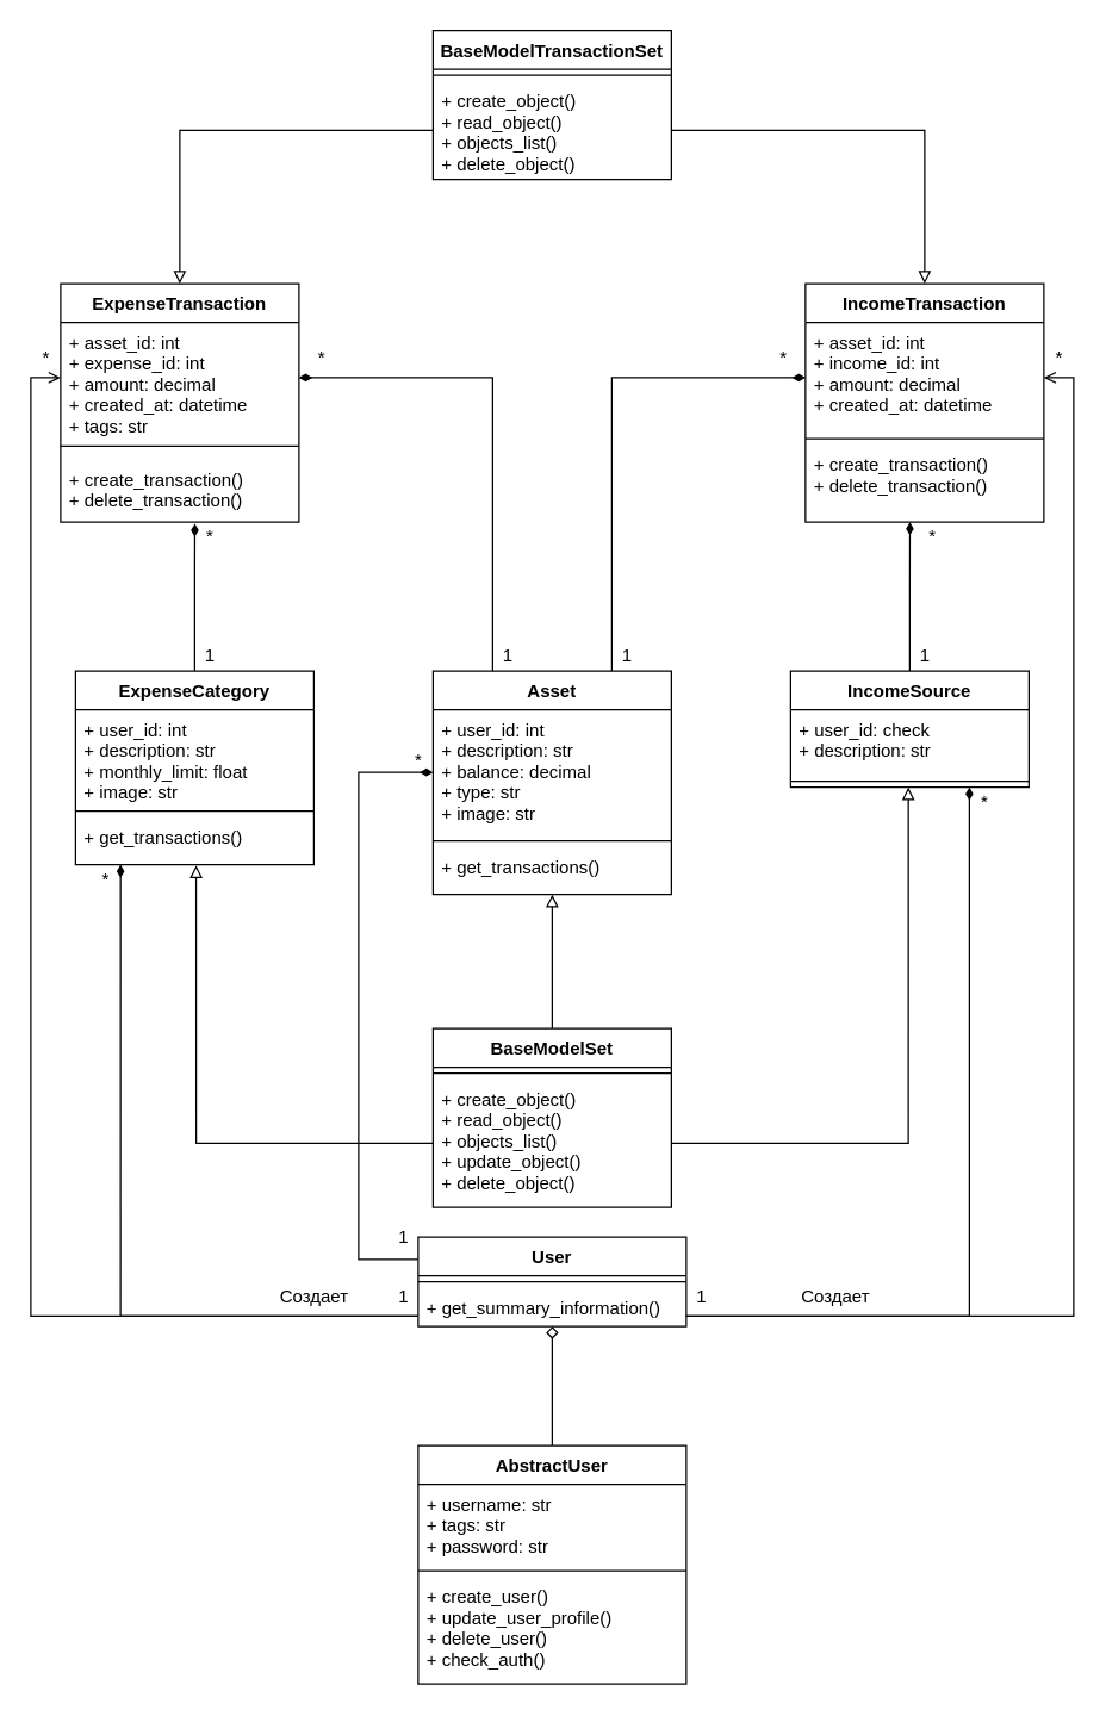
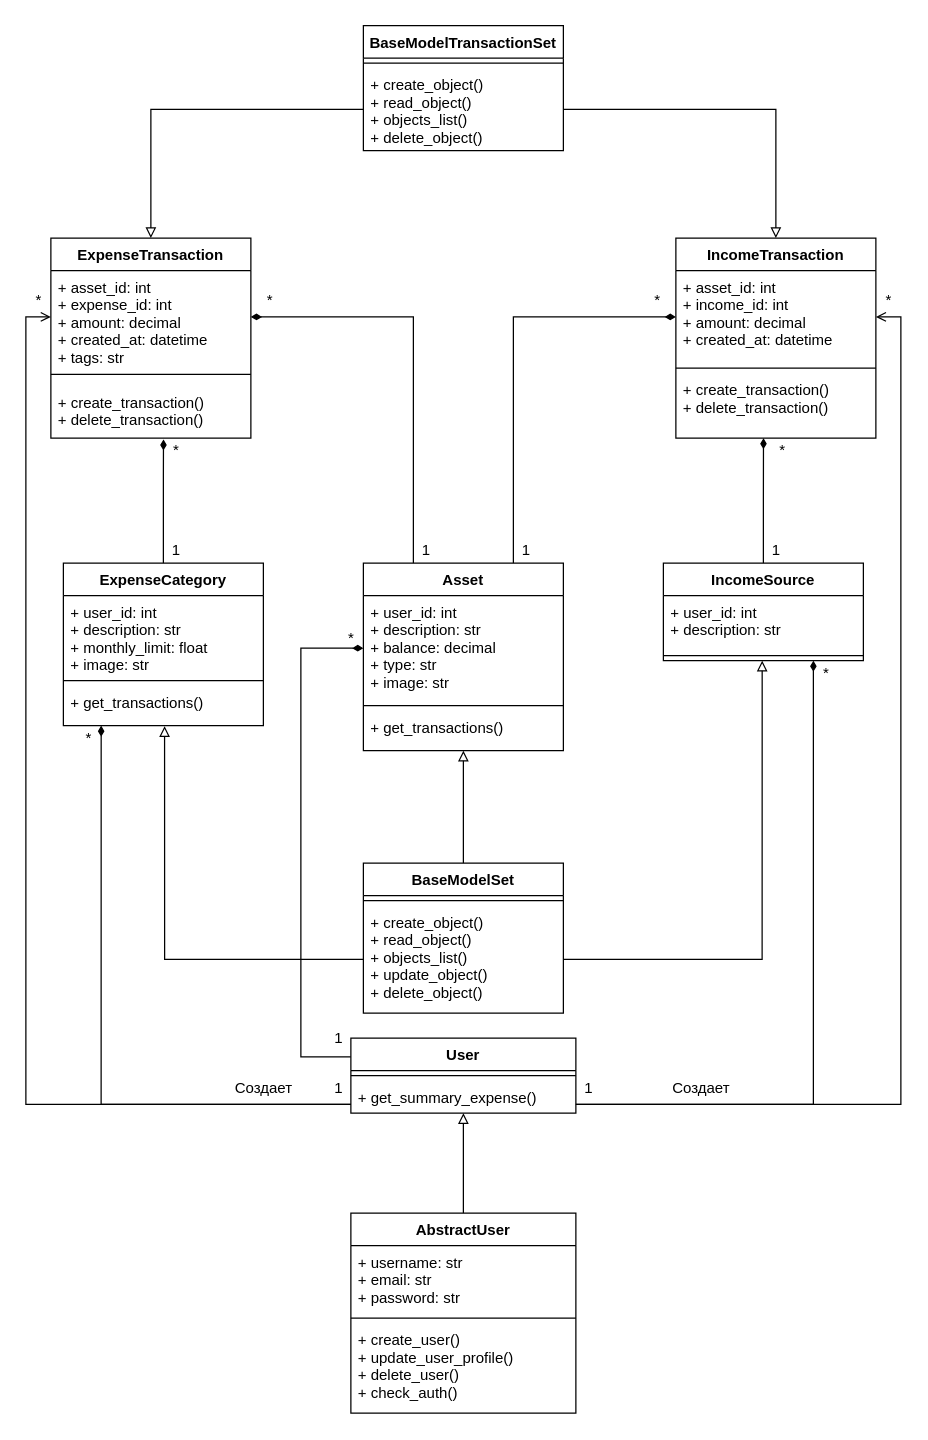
  <mxCell id="0" />
  <mxCell id="1" parent="0" />
  <mxCell id="2" value="IncomeTransaction" style="swimlane;fontStyle=1;align=center;verticalAlign=top;childLayout=stackLayout;horizontal=1;startSize=26;horizontalStack=0;resizeParent=1;resizeParentMax=0;resizeLast=0;collapsible=1;marginBottom=0;" vertex="1" parent="1"><mxGeometry x="540" y="190" width="160" height="160" as="geometry" /></mxCell>
  <mxCell id="3" value="+ asset_id: int&#10;+ income_id: int&#10;+ amount: decimal&#10;+ created_at: datetime&#10;&#10;&#10;" style="text;strokeColor=none;fillColor=none;align=left;verticalAlign=top;spacingLeft=4;spacingRight=4;overflow=hidden;rotatable=0;points=[[0,0.5],[1,0.5]];portConstraint=eastwest;" vertex="1" parent="2"><mxGeometry y="26" width="160" height="74" as="geometry" /></mxCell>
  <mxCell id="4" value="" style="line;strokeWidth=1;fillColor=none;align=left;verticalAlign=middle;spacingTop=-1;spacingLeft=3;spacingRight=3;rotatable=0;labelPosition=right;points=[];portConstraint=eastwest;" vertex="1" parent="2"><mxGeometry y="100" width="160" height="8" as="geometry" /></mxCell>
  <mxCell id="5" value="+ create_transaction()&#10;+ delete_transaction()&#10;&#10;&#10;" style="text;strokeColor=none;fillColor=none;align=left;verticalAlign=top;spacingLeft=4;spacingRight=4;overflow=hidden;rotatable=0;points=[[0,0.5],[1,0.5]];portConstraint=eastwest;" vertex="1" parent="2"><mxGeometry y="108" width="160" height="52" as="geometry" /></mxCell>
  <mxCell id="6" value="ExpenseTransaction" style="swimlane;fontStyle=1;align=center;verticalAlign=top;childLayout=stackLayout;horizontal=1;startSize=26;horizontalStack=0;resizeParent=1;resizeParentMax=0;resizeLast=0;collapsible=1;marginBottom=0;" vertex="1" parent="1"><mxGeometry x="40" y="190" width="160" height="160" as="geometry" /></mxCell>
  <mxCell id="7" value="+ asset_id: int&#10;+ expense_id: int&#10;+ amount: decimal&#10;+ created_at: datetime&#10;+ tags: str&#10;" style="text;strokeColor=none;fillColor=none;align=left;verticalAlign=top;spacingLeft=4;spacingRight=4;overflow=hidden;rotatable=0;points=[[0,0.5],[1,0.5]];portConstraint=eastwest;" vertex="1" parent="6"><mxGeometry y="26" width="160" height="74" as="geometry" /></mxCell>
  <mxCell id="8" value="" style="line;strokeWidth=1;fillColor=none;align=left;verticalAlign=middle;spacingTop=-1;spacingLeft=3;spacingRight=3;rotatable=0;labelPosition=right;points=[];portConstraint=eastwest;" vertex="1" parent="6"><mxGeometry y="100" width="160" height="18" as="geometry" /></mxCell>
  <mxCell id="9" value="+ create_transaction()&#10;+ delete_transaction()&#10;" style="text;strokeColor=none;fillColor=none;align=left;verticalAlign=top;spacingLeft=4;spacingRight=4;overflow=hidden;rotatable=0;points=[[0,0.5],[1,0.5]];portConstraint=eastwest;" vertex="1" parent="6"><mxGeometry y="118" width="160" height="42" as="geometry" /></mxCell>
  <mxCell id="10" style="edgeStyle=orthogonalEdgeStyle;rounded=0;orthogonalLoop=1;jettySize=auto;html=1;exitX=0;exitY=0.25;exitDx=0;exitDy=0;entryX=0;entryY=0.5;entryDx=0;entryDy=0;startArrow=none;startFill=0;endArrow=diamondThin;endFill=1;strokeColor=#000000;strokeWidth=1;" edge="1" parent="1" source="11" target="17"><mxGeometry relative="1" as="geometry"><Array as="points"><mxPoint x="240" y="845" /><mxPoint x="240" y="518" /></Array></mxGeometry></mxCell>
  <mxCell id="11" value="User" style="swimlane;fontStyle=1;align=center;verticalAlign=top;childLayout=stackLayout;horizontal=1;startSize=26;horizontalStack=0;resizeParent=1;resizeParentMax=0;resizeLast=0;collapsible=1;marginBottom=0;" vertex="1" parent="1"><mxGeometry x="280" y="830" width="180" height="60" as="geometry" /></mxCell>
  <mxCell id="12" value="" style="line;strokeWidth=1;fillColor=none;align=left;verticalAlign=middle;spacingTop=-1;spacingLeft=3;spacingRight=3;rotatable=0;labelPosition=right;points=[];portConstraint=eastwest;" vertex="1" parent="11"><mxGeometry y="26" width="180" height="8" as="geometry" /></mxCell>
- <mxCell id="13" value="+ get_summary_information()&#10;&#10;" style="text;strokeColor=none;fillColor=none;align=left;verticalAlign=top;spacingLeft=4;spacingRight=4;overflow=hidden;rotatable=0;points=[[0,0.5],[1,0.5]];portConstraint=eastwest;" vertex="1" parent="11"><mxGeometry y="34" width="180" height="26" as="geometry" /></mxCell>
+ <mxCell id="13" value="+ get_summary_expense()&#10;&#10;" style="text;strokeColor=none;fillColor=none;align=left;verticalAlign=top;spacingLeft=4;spacingRight=4;overflow=hidden;rotatable=0;points=[[0,0.5],[1,0.5]];portConstraint=eastwest;" vertex="1" parent="11"><mxGeometry y="34" width="180" height="26" as="geometry" /></mxCell>
  <mxCell id="14" style="edgeStyle=orthogonalEdgeStyle;rounded=0;orthogonalLoop=1;jettySize=auto;html=1;exitX=0.25;exitY=0;exitDx=0;exitDy=0;entryX=1;entryY=0.5;entryDx=0;entryDy=0;startArrow=none;startFill=0;endArrow=diamondThin;endFill=1;strokeColor=#000000;strokeWidth=1;" edge="1" parent="1" source="16" target="7"><mxGeometry relative="1" as="geometry" /></mxCell>
  <mxCell id="15" style="edgeStyle=orthogonalEdgeStyle;rounded=0;orthogonalLoop=1;jettySize=auto;html=1;exitX=0.75;exitY=0;exitDx=0;exitDy=0;entryX=0;entryY=0.5;entryDx=0;entryDy=0;startArrow=none;startFill=0;endArrow=diamondThin;endFill=1;strokeColor=#000000;strokeWidth=1;" edge="1" parent="1" source="16" target="3"><mxGeometry relative="1" as="geometry" /></mxCell>
  <mxCell id="16" value="Asset" style="swimlane;fontStyle=1;align=center;verticalAlign=top;childLayout=stackLayout;horizontal=1;startSize=26;horizontalStack=0;resizeParent=1;resizeParentMax=0;resizeLast=0;collapsible=1;marginBottom=0;" vertex="1" parent="1"><mxGeometry x="290" y="450" width="160" height="150" as="geometry" /></mxCell>
  <mxCell id="17" value="+ user_id: int&#10;+ description: str&#10;+ balance: decimal&#10;+ type: str&#10;+ image: str&#10;" style="text;strokeColor=none;fillColor=none;align=left;verticalAlign=top;spacingLeft=4;spacingRight=4;overflow=hidden;rotatable=0;points=[[0,0.5],[1,0.5]];portConstraint=eastwest;" vertex="1" parent="16"><mxGeometry y="26" width="160" height="84" as="geometry" /></mxCell>
  <mxCell id="18" value="" style="line;strokeWidth=1;fillColor=none;align=left;verticalAlign=middle;spacingTop=-1;spacingLeft=3;spacingRight=3;rotatable=0;labelPosition=right;points=[];portConstraint=eastwest;" vertex="1" parent="16"><mxGeometry y="110" width="160" height="8" as="geometry" /></mxCell>
  <mxCell id="19" value="+ get_transactions()" style="text;strokeColor=none;fillColor=none;align=left;verticalAlign=top;spacingLeft=4;spacingRight=4;overflow=hidden;rotatable=0;points=[[0,0.5],[1,0.5]];portConstraint=eastwest;" vertex="1" parent="16"><mxGeometry y="118" width="160" height="32" as="geometry" /></mxCell>
  <mxCell id="20" style="edgeStyle=orthogonalEdgeStyle;rounded=0;orthogonalLoop=1;jettySize=auto;html=1;exitX=0.5;exitY=0;exitDx=0;exitDy=0;entryX=0.563;entryY=1.024;entryDx=0;entryDy=0;entryPerimeter=0;startArrow=none;startFill=0;endArrow=diamondThin;endFill=1;strokeColor=#000000;strokeWidth=1;" edge="1" parent="1" source="21" target="9"><mxGeometry relative="1" as="geometry"><Array as="points"><mxPoint x="130" y="380" /><mxPoint x="130" y="380" /></Array></mxGeometry></mxCell>
  <mxCell id="21" value="ExpenseCategory" style="swimlane;fontStyle=1;align=center;verticalAlign=top;childLayout=stackLayout;horizontal=1;startSize=26;horizontalStack=0;resizeParent=1;resizeParentMax=0;resizeLast=0;collapsible=1;marginBottom=0;" vertex="1" parent="1"><mxGeometry x="50" y="450" width="160" height="130" as="geometry" /></mxCell>
  <mxCell id="22" value="+ user_id: int&#10;+ description: str&#10;+ monthly_limit: float&#10;+ image: str&#10;&#10;&#10;&#10;" style="text;strokeColor=none;fillColor=none;align=left;verticalAlign=top;spacingLeft=4;spacingRight=4;overflow=hidden;rotatable=0;points=[[0,0.5],[1,0.5]];portConstraint=eastwest;" vertex="1" parent="21"><mxGeometry y="26" width="160" height="64" as="geometry" /></mxCell>
  <mxCell id="23" value="" style="line;strokeWidth=1;fillColor=none;align=left;verticalAlign=middle;spacingTop=-1;spacingLeft=3;spacingRight=3;rotatable=0;labelPosition=right;points=[];portConstraint=eastwest;" vertex="1" parent="21"><mxGeometry y="90" width="160" height="8" as="geometry" /></mxCell>
  <mxCell id="24" value="+ get_transactions()" style="text;strokeColor=none;fillColor=none;align=left;verticalAlign=top;spacingLeft=4;spacingRight=4;overflow=hidden;rotatable=0;points=[[0,0.5],[1,0.5]];portConstraint=eastwest;" vertex="1" parent="21"><mxGeometry y="98" width="160" height="32" as="geometry" /></mxCell>
  <mxCell id="25" style="edgeStyle=orthogonalEdgeStyle;rounded=0;orthogonalLoop=1;jettySize=auto;html=1;exitX=0.5;exitY=0;exitDx=0;exitDy=0;entryX=0.438;entryY=1;entryDx=0;entryDy=0;entryPerimeter=0;startArrow=none;startFill=0;endArrow=diamondThin;endFill=1;strokeColor=#000000;strokeWidth=1;" edge="1" parent="1" source="26" target="5"><mxGeometry relative="1" as="geometry" /></mxCell>
  <mxCell id="26" value="IncomeSource" style="swimlane;fontStyle=1;align=center;verticalAlign=top;childLayout=stackLayout;horizontal=1;startSize=26;horizontalStack=0;resizeParent=1;resizeParentMax=0;resizeLast=0;collapsible=1;marginBottom=0;" vertex="1" parent="1"><mxGeometry x="530" y="450" width="160" height="78" as="geometry" /></mxCell>
- <mxCell id="27" value="+ user_id: check&#10;+ description: str&#10;&#10;&#10;" style="text;strokeColor=none;fillColor=none;align=left;verticalAlign=top;spacingLeft=4;spacingRight=4;overflow=hidden;rotatable=0;points=[[0,0.5],[1,0.5]];portConstraint=eastwest;" vertex="1" parent="26"><mxGeometry y="26" width="160" height="44" as="geometry" /></mxCell>
+ <mxCell id="27" value="+ user_id: int&#10;+ description: str&#10;&#10;&#10;" style="text;strokeColor=none;fillColor=none;align=left;verticalAlign=top;spacingLeft=4;spacingRight=4;overflow=hidden;rotatable=0;points=[[0,0.5],[1,0.5]];portConstraint=eastwest;" vertex="1" parent="26"><mxGeometry y="26" width="160" height="44" as="geometry" /></mxCell>
  <mxCell id="28" value="" style="line;strokeWidth=1;fillColor=none;align=left;verticalAlign=middle;spacingTop=-1;spacingLeft=3;spacingRight=3;rotatable=0;labelPosition=right;points=[];portConstraint=eastwest;" vertex="1" parent="26"><mxGeometry y="70" width="160" height="8" as="geometry" /></mxCell>
  <mxCell id="29" style="edgeStyle=orthogonalEdgeStyle;rounded=0;orthogonalLoop=1;jettySize=auto;html=1;exitX=0.5;exitY=0;exitDx=0;exitDy=0;entryX=0.5;entryY=1;entryDx=0;entryDy=0;entryPerimeter=0;startArrow=none;startFill=0;endArrow=block;endFill=0;strokeColor=#000000;strokeWidth=1;" edge="1" parent="1" source="30" target="19"><mxGeometry relative="1" as="geometry" /></mxCell>
  <mxCell id="30" value="BaseModelSet" style="swimlane;fontStyle=1;align=center;verticalAlign=top;childLayout=stackLayout;horizontal=1;startSize=26;horizontalStack=0;resizeParent=1;resizeParentMax=0;resizeLast=0;collapsible=1;marginBottom=0;" vertex="1" parent="1"><mxGeometry x="290" y="690" width="160" height="120" as="geometry" /></mxCell>
  <mxCell id="31" value="" style="line;strokeWidth=1;fillColor=none;align=left;verticalAlign=middle;spacingTop=-1;spacingLeft=3;spacingRight=3;rotatable=0;labelPosition=right;points=[];portConstraint=eastwest;" vertex="1" parent="30"><mxGeometry y="26" width="160" height="8" as="geometry" /></mxCell>
  <mxCell id="32" value="+ create_object()&#10;+ read_object()&#10;+ objects_list()&#10;+ update_object()&#10;+ delete_object()" style="text;strokeColor=none;fillColor=none;align=left;verticalAlign=top;spacingLeft=4;spacingRight=4;overflow=hidden;rotatable=0;points=[[0,0.5],[1,0.5]];portConstraint=eastwest;" vertex="1" parent="30"><mxGeometry y="34" width="160" height="86" as="geometry" /></mxCell>
  <mxCell id="33" value="BaseModelTransactionSet" style="swimlane;fontStyle=1;align=center;verticalAlign=top;childLayout=stackLayout;horizontal=1;startSize=26;horizontalStack=0;resizeParent=1;resizeParentMax=0;resizeLast=0;collapsible=1;marginBottom=0;" vertex="1" parent="1"><mxGeometry x="290" y="20" width="160" height="100" as="geometry" /></mxCell>
  <mxCell id="34" value="" style="line;strokeWidth=1;fillColor=none;align=left;verticalAlign=middle;spacingTop=-1;spacingLeft=3;spacingRight=3;rotatable=0;labelPosition=right;points=[];portConstraint=eastwest;" vertex="1" parent="33"><mxGeometry y="26" width="160" height="8" as="geometry" /></mxCell>
  <mxCell id="35" value="+ create_object()&#10;+ read_object()&#10;+ objects_list()&#10;+ delete_object()" style="text;strokeColor=none;fillColor=none;align=left;verticalAlign=top;spacingLeft=4;spacingRight=4;overflow=hidden;rotatable=0;points=[[0,0.5],[1,0.5]];portConstraint=eastwest;" vertex="1" parent="33"><mxGeometry y="34" width="160" height="66" as="geometry" /></mxCell>
  <mxCell id="36" style="edgeStyle=orthogonalEdgeStyle;rounded=0;orthogonalLoop=1;jettySize=auto;html=1;exitX=0;exitY=0.5;exitDx=0;exitDy=0;entryX=0.5;entryY=0;entryDx=0;entryDy=0;startArrow=none;startFill=0;endArrow=block;endFill=0;strokeColor=#000000;strokeWidth=1;" edge="1" parent="1" source="35" target="6"><mxGeometry relative="1" as="geometry" /></mxCell>
  <mxCell id="37" style="edgeStyle=orthogonalEdgeStyle;rounded=0;orthogonalLoop=1;jettySize=auto;html=1;exitX=1;exitY=0.5;exitDx=0;exitDy=0;entryX=0.5;entryY=0;entryDx=0;entryDy=0;startArrow=none;startFill=0;endArrow=block;endFill=0;strokeColor=#000000;strokeWidth=1;" edge="1" parent="1" source="35" target="2"><mxGeometry relative="1" as="geometry" /></mxCell>
  <mxCell id="38" style="edgeStyle=orthogonalEdgeStyle;rounded=0;orthogonalLoop=1;jettySize=auto;html=1;exitX=1;exitY=0.5;exitDx=0;exitDy=0;entryX=0.494;entryY=1;entryDx=0;entryDy=0;entryPerimeter=0;startArrow=none;startFill=0;endArrow=block;endFill=0;strokeColor=#000000;strokeWidth=1;" edge="1" parent="1" source="32" target="28"><mxGeometry relative="1" as="geometry" /></mxCell>
  <mxCell id="39" style="edgeStyle=orthogonalEdgeStyle;rounded=0;orthogonalLoop=1;jettySize=auto;html=1;exitX=0;exitY=0.5;exitDx=0;exitDy=0;entryX=0.506;entryY=1.013;entryDx=0;entryDy=0;entryPerimeter=0;startArrow=none;startFill=0;endArrow=block;endFill=0;strokeColor=#000000;strokeWidth=1;" edge="1" parent="1" source="32" target="24"><mxGeometry relative="1" as="geometry" /></mxCell>
  <mxCell id="40" style="edgeStyle=orthogonalEdgeStyle;rounded=0;orthogonalLoop=1;jettySize=auto;html=1;exitX=1;exitY=0.5;exitDx=0;exitDy=0;entryX=1;entryY=0.5;entryDx=0;entryDy=0;startArrow=none;startFill=0;endArrow=open;endFill=0;strokeColor=#000000;strokeWidth=1;" edge="1" parent="1" target="3"><mxGeometry relative="1" as="geometry"><mxPoint x="460" y="883" as="sourcePoint" /><Array as="points"><mxPoint x="720" y="883" /><mxPoint x="720" y="253" /></Array></mxGeometry></mxCell>
  <mxCell id="41" value="Создает" style="text;html=1;align=center;verticalAlign=middle;resizable=0;points=[];autosize=1;" vertex="1" parent="1"><mxGeometry x="530" y="860" width="60" height="20" as="geometry" /></mxCell>
  <mxCell id="42" style="edgeStyle=orthogonalEdgeStyle;rounded=0;orthogonalLoop=1;jettySize=auto;html=1;exitX=0;exitY=0.5;exitDx=0;exitDy=0;entryX=0;entryY=0.5;entryDx=0;entryDy=0;startArrow=none;startFill=0;endArrow=open;endFill=0;strokeColor=#000000;strokeWidth=1;" edge="1" parent="1" target="7"><mxGeometry relative="1" as="geometry"><mxPoint x="280" y="883" as="sourcePoint" /><Array as="points"><mxPoint x="20" y="883" /><mxPoint x="20" y="253" /></Array></mxGeometry></mxCell>
  <mxCell id="43" value="Создает" style="text;html=1;align=center;verticalAlign=middle;resizable=0;points=[];autosize=1;" vertex="1" parent="1"><mxGeometry x="180" y="860" width="60" height="20" as="geometry" /></mxCell>
  <mxCell id="44" style="edgeStyle=orthogonalEdgeStyle;rounded=0;orthogonalLoop=1;jettySize=auto;html=1;exitX=0;exitY=0.5;exitDx=0;exitDy=0;entryX=0.189;entryY=0.998;entryDx=0;entryDy=0;entryPerimeter=0;startArrow=none;startFill=0;endArrow=diamondThin;endFill=1;strokeColor=#000000;strokeWidth=1;" edge="1" parent="1" target="24"><mxGeometry relative="1" as="geometry"><mxPoint x="280" y="883" as="sourcePoint" /><Array as="points"><mxPoint x="80" y="883" /></Array></mxGeometry></mxCell>
  <mxCell id="45" style="edgeStyle=orthogonalEdgeStyle;rounded=0;orthogonalLoop=1;jettySize=auto;html=1;exitX=1;exitY=0.5;exitDx=0;exitDy=0;entryX=0.75;entryY=1;entryDx=0;entryDy=0;startArrow=none;startFill=0;endArrow=diamondThin;endFill=1;strokeColor=#000000;strokeWidth=1;" edge="1" parent="1" target="26"><mxGeometry relative="1" as="geometry"><mxPoint x="460" y="883" as="sourcePoint" /><Array as="points"><mxPoint x="650" y="883" /></Array></mxGeometry></mxCell>
- <mxCell id="46" style="edgeStyle=orthogonalEdgeStyle;rounded=0;orthogonalLoop=1;jettySize=auto;html=1;exitX=0.5;exitY=0;exitDx=0;exitDy=0;entryX=0.5;entryY=1;entryDx=0;entryDy=0;startArrow=none;startFill=0;endArrow=diamond;endFill=0;strokeColor=#000000;strokeWidth=1;" edge="1" parent="1" source="47" target="11"><mxGeometry relative="1" as="geometry" /></mxCell>
+ <mxCell id="46" style="edgeStyle=orthogonalEdgeStyle;rounded=0;orthogonalLoop=1;jettySize=auto;html=1;exitX=0.5;exitY=0;exitDx=0;exitDy=0;entryX=0.5;entryY=1;entryDx=0;entryDy=0;startArrow=none;startFill=0;endArrow=block;endFill=0;strokeColor=#000000;strokeWidth=1;" edge="1" parent="1" source="47" target="11"><mxGeometry relative="1" as="geometry" /></mxCell>
  <mxCell id="47" value="AbstractUser" style="swimlane;fontStyle=1;align=center;verticalAlign=top;childLayout=stackLayout;horizontal=1;startSize=26;horizontalStack=0;resizeParent=1;resizeParentMax=0;resizeLast=0;collapsible=1;marginBottom=0;" vertex="1" parent="1"><mxGeometry x="280" y="970" width="180" height="160" as="geometry" /></mxCell>
- <mxCell id="48" value="+ username: str&#10;+ tags: str&#10;+ password: str&#10;" style="text;strokeColor=none;fillColor=none;align=left;verticalAlign=top;spacingLeft=4;spacingRight=4;overflow=hidden;rotatable=0;points=[[0,0.5],[1,0.5]];portConstraint=eastwest;" vertex="1" parent="47"><mxGeometry y="26" width="180" height="54" as="geometry" /></mxCell>
+ <mxCell id="48" value="+ username: str&#10;+ email: str&#10;+ password: str&#10;" style="text;strokeColor=none;fillColor=none;align=left;verticalAlign=top;spacingLeft=4;spacingRight=4;overflow=hidden;rotatable=0;points=[[0,0.5],[1,0.5]];portConstraint=eastwest;" vertex="1" parent="47"><mxGeometry y="26" width="180" height="54" as="geometry" /></mxCell>
  <mxCell id="49" value="" style="line;strokeWidth=1;fillColor=none;align=left;verticalAlign=middle;spacingTop=-1;spacingLeft=3;spacingRight=3;rotatable=0;labelPosition=right;points=[];portConstraint=eastwest;" vertex="1" parent="47"><mxGeometry y="80" width="180" height="8" as="geometry" /></mxCell>
  <mxCell id="50" value="+ create_user()&#10;+ update_user_profile()&#10;+ delete_user()&#10;+ check_auth()&#10;&#10;" style="text;strokeColor=none;fillColor=none;align=left;verticalAlign=top;spacingLeft=4;spacingRight=4;overflow=hidden;rotatable=0;points=[[0,0.5],[1,0.5]];portConstraint=eastwest;" vertex="1" parent="47"><mxGeometry y="88" width="180" height="72" as="geometry" /></mxCell>
  <mxCell id="51" value="1" style="text;html=1;align=center;verticalAlign=middle;resizable=0;points=[];autosize=1;" vertex="1" parent="1"><mxGeometry x="260" y="860" width="20" height="20" as="geometry" /></mxCell>
  <mxCell id="52" value="1" style="text;html=1;align=center;verticalAlign=middle;resizable=0;points=[];autosize=1;" vertex="1" parent="1"><mxGeometry x="460" y="860" width="20" height="20" as="geometry" /></mxCell>
  <mxCell id="53" value="*" style="text;html=1;align=center;verticalAlign=middle;resizable=0;points=[];autosize=1;" vertex="1" parent="1"><mxGeometry x="650" y="528" width="20" height="20" as="geometry" /></mxCell>
  <mxCell id="54" value="*" style="text;html=1;align=center;verticalAlign=middle;resizable=0;points=[];autosize=1;" vertex="1" parent="1"><mxGeometry x="700" y="230" width="20" height="20" as="geometry" /></mxCell>
  <mxCell id="55" value="*" style="text;html=1;align=center;verticalAlign=middle;resizable=0;points=[];autosize=1;" vertex="1" parent="1"><mxGeometry x="20" y="230" width="20" height="20" as="geometry" /></mxCell>
  <mxCell id="56" value="*" style="text;html=1;align=center;verticalAlign=middle;resizable=0;points=[];autosize=1;" vertex="1" parent="1"><mxGeometry x="60" y="580" width="20" height="20" as="geometry" /></mxCell>
  <mxCell id="57" value="1" style="text;html=1;align=center;verticalAlign=middle;resizable=0;points=[];autosize=1;" vertex="1" parent="1"><mxGeometry x="260" y="820" width="20" height="20" as="geometry" /></mxCell>
  <mxCell id="58" value="*" style="text;html=1;align=center;verticalAlign=middle;resizable=0;points=[];autosize=1;" vertex="1" parent="1"><mxGeometry x="270" y="500" width="20" height="20" as="geometry" /></mxCell>
  <mxCell id="59" value="1" style="text;html=1;align=center;verticalAlign=middle;resizable=0;points=[];autosize=1;" vertex="1" parent="1"><mxGeometry x="130" y="430" width="20" height="20" as="geometry" /></mxCell>
  <mxCell id="60" value="1" style="text;html=1;align=center;verticalAlign=middle;resizable=0;points=[];autosize=1;" vertex="1" parent="1"><mxGeometry x="610" y="430" width="20" height="20" as="geometry" /></mxCell>
  <mxCell id="61" value="*" style="text;html=1;align=center;verticalAlign=middle;resizable=0;points=[];autosize=1;" vertex="1" parent="1"><mxGeometry x="615" y="350" width="20" height="20" as="geometry" /></mxCell>
  <mxCell id="62" value="*" style="text;html=1;align=center;verticalAlign=middle;resizable=0;points=[];autosize=1;" vertex="1" parent="1"><mxGeometry x="130" y="350" width="20" height="20" as="geometry" /></mxCell>
  <mxCell id="63" value="1" style="text;html=1;align=center;verticalAlign=middle;resizable=0;points=[];autosize=1;" vertex="1" parent="1"><mxGeometry x="330" y="430" width="20" height="20" as="geometry" /></mxCell>
  <mxCell id="64" value="1" style="text;html=1;align=center;verticalAlign=middle;resizable=0;points=[];autosize=1;" vertex="1" parent="1"><mxGeometry x="410" y="430" width="20" height="20" as="geometry" /></mxCell>
  <mxCell id="65" value="*" style="text;html=1;align=center;verticalAlign=middle;resizable=0;points=[];autosize=1;" vertex="1" parent="1"><mxGeometry x="205" y="230" width="20" height="20" as="geometry" /></mxCell>
  <mxCell id="66" value="*" style="text;html=1;align=center;verticalAlign=middle;resizable=0;points=[];autosize=1;" vertex="1" parent="1"><mxGeometry x="515" y="230" width="20" height="20" as="geometry" /></mxCell>
